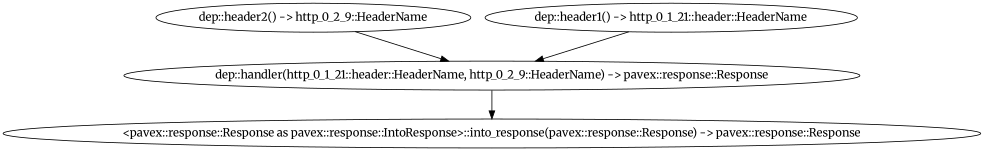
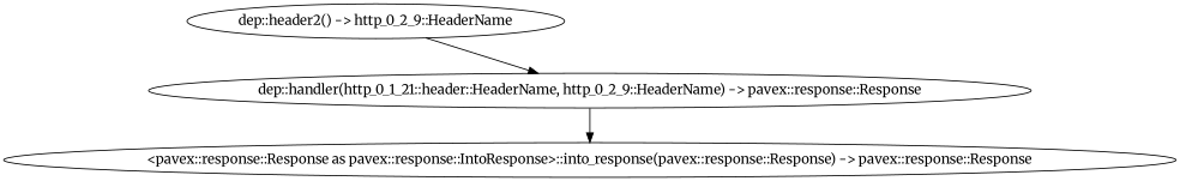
  digraph {
    fontname=Merriweather
    node [fontname=Merriweather]
    edge [fontname=Merriweather]
    n1 [label="dep::handler(http_0_1_21::header::HeaderName, http_0_2_9::HeaderName) -> pavex::response::Response"]
    n2 [label="<pavex::response::Response as pavex::response::IntoResponse>::into_response(pavex::response::Response) -> pavex::response::Response"]
    n3 [label="dep::header2() -> http_0_2_9::HeaderName"]
-   n4 [label="dep::header1() -> http_0_1_21::header::HeaderName"]
    n1 -> n2
    n3 -> n1
-   n4 -> n1
  }
